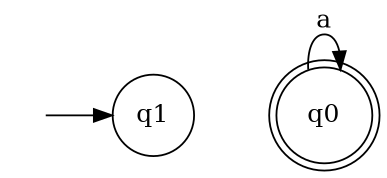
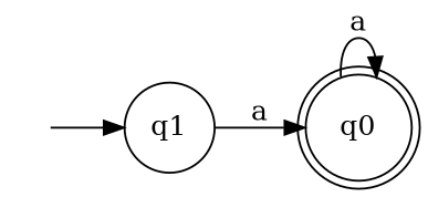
  strict digraph {
    rankdir=LR
    n1 [height=0 label=" " shape=none width=0]
    q1 [height=0.5 shape=circle width=0.5]
    q0 [height=0.5 shape=doublecircle width=0.5]
    n1 -> q1
+   q1 -> q0 [label=a]
    q0 -> q0 [label=a]
  }
